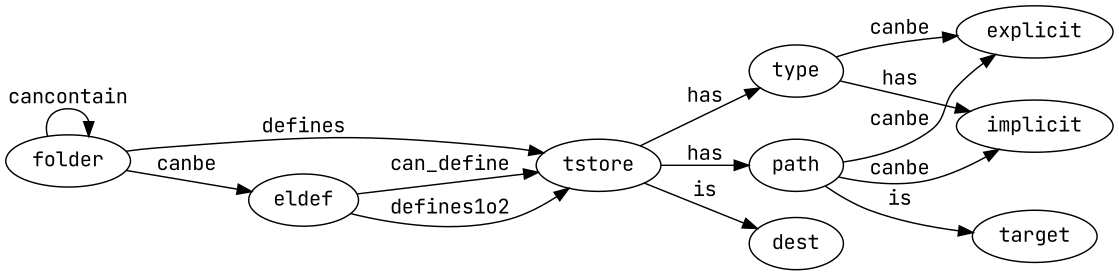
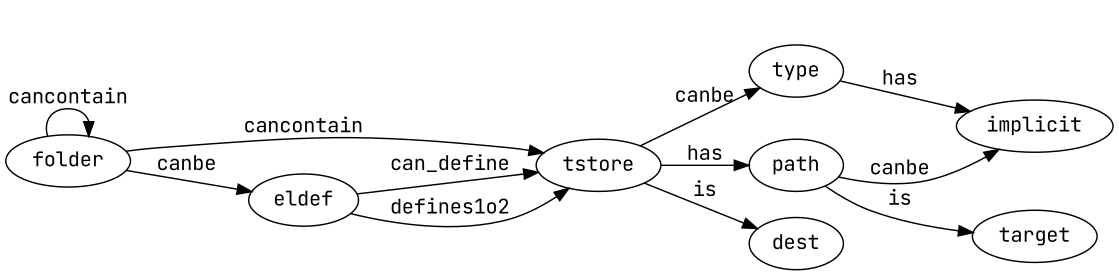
  digraph {
    fontname="JetBrains Mono"
    rankdir=LR
    node [fontname="JetBrains Mono"]
    edge [fontname="JetBrains Mono"]
    folder
    eldef
    tstore
    path
    type
    dest
    target
-   explicit
    implicit
    folder -> folder [label=cancontain]
    folder -> eldef [label=canbe]
-   folder -> tstore [label=defines]
+   folder -> tstore [label=cancontain]
    eldef -> tstore [label=defines1o2]
    eldef -> tstore [label=can_define]
    tstore -> path [label=has]
-   tstore -> type [label=has]
+   tstore -> type [label=canbe]
    tstore -> dest [label=is]
    path -> target [label=is]
-   path -> explicit [label=canbe]
    path -> implicit [label=canbe]
-   type -> explicit [label=canbe]
    type -> implicit [label=has]
  }
